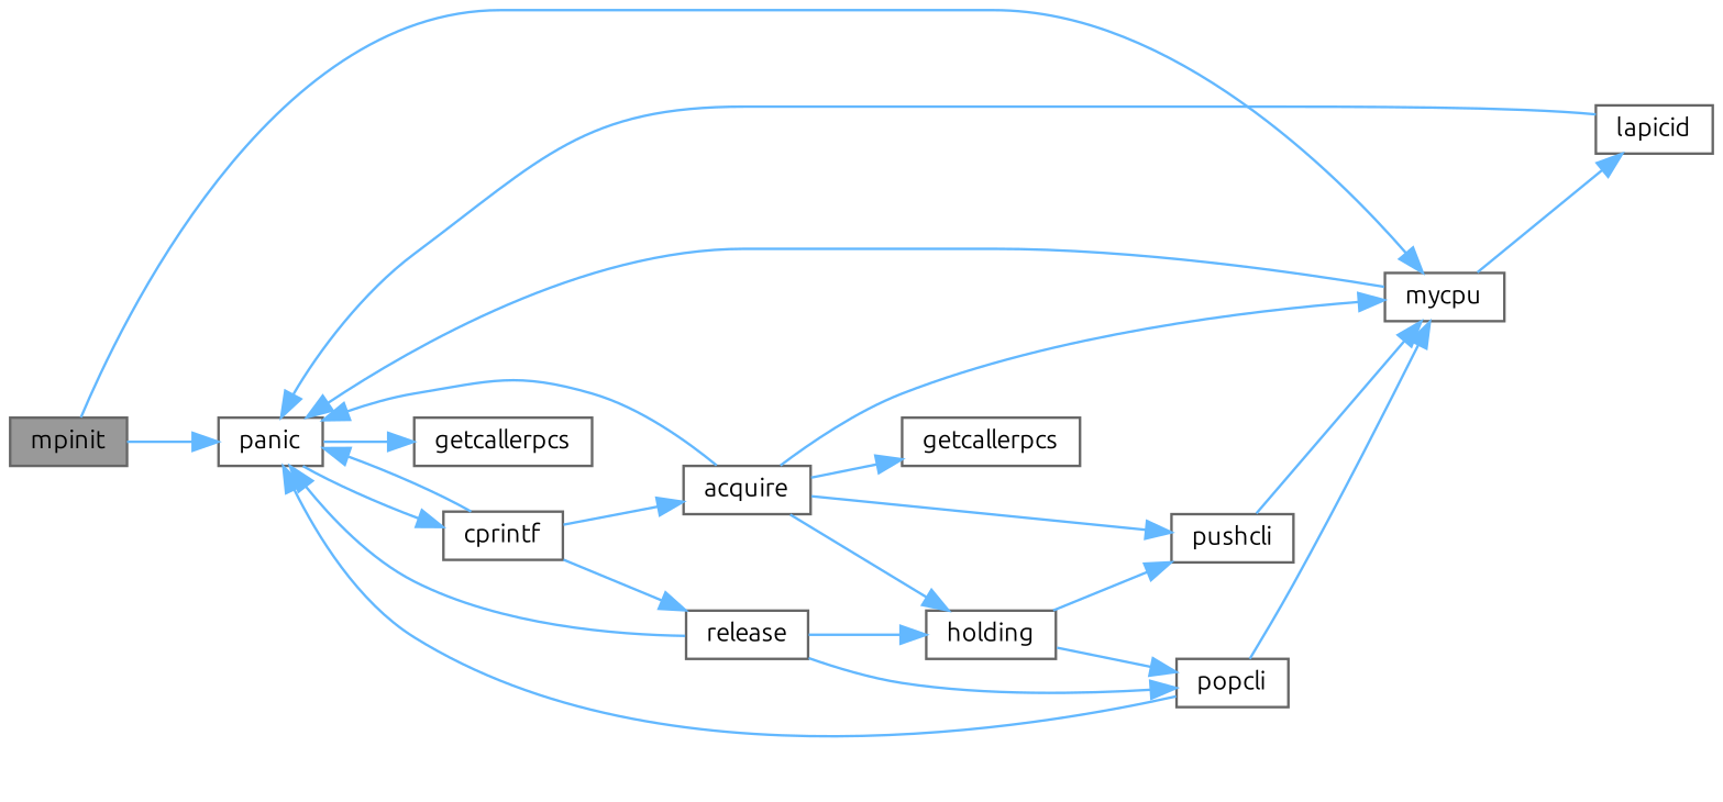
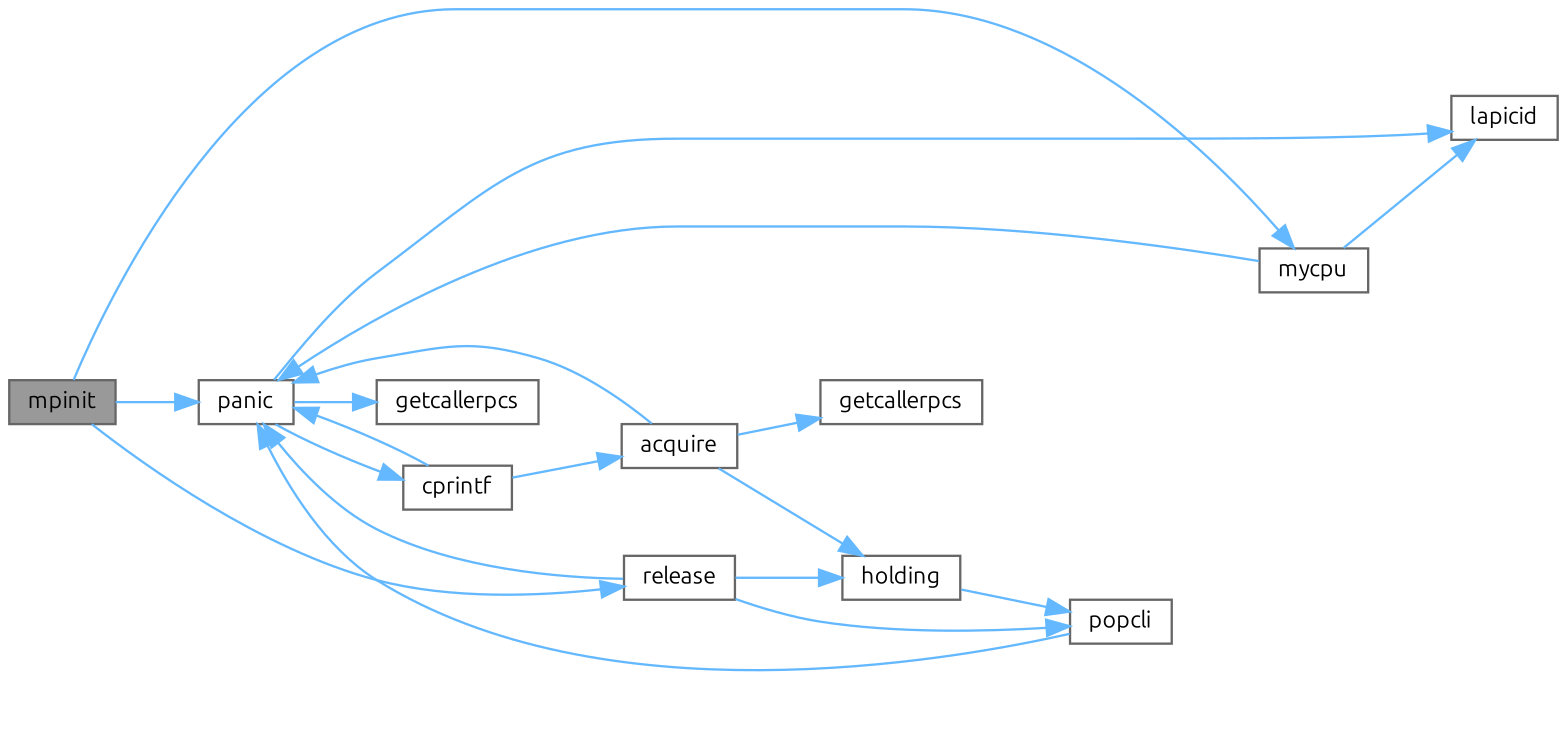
  digraph {
    fontname=Ubuntu
    rankdir=LR
    node [color=grey40 fillcolor=white fontname=Ubuntu fontsize=10 shape=box style=filled]
    edge [color=steelblue1 fontname=Ubuntu fontsize=10 labelfontname=Helvetica labelfontsize=10 style=solid]
    n1 [color=gray40 fillcolor=grey60 fontcolor=black height=0.2 label=mpinit width=0.4]
    n2 [height=0.2 label=panic width=0.4]
    n3 [height=0.2 label=mycpu width=0.4]
    n4 [height=0.2 label=cprintf width=0.4]
    n5 [height=0.2 label=lapicid width=0.4]
    n6 [height=0.2 label=getcallerpcs width=0.4]
    n7 [height=0.2 label=acquire width=0.4]
    n8 [height=0.2 label=release width=0.4]
    n9 [height=0.2 label=getcallerpcs width=0.4]
    n10 [height=0.2 label=holding width=0.4]
-   n11 [height=0.2 label=pushcli width=0.4]
    n12 [height=0.2 label=popcli width=0.4]
    n1 -> n2
    n1 -> n3
    n2 -> n4
-   n5 -> n2
+   n2 -> n5
    n2 -> n6
    n3 -> n2
    n3 -> n5
    n4 -> n2
    n4 -> n7
-   n4 -> n8
+   n1 -> n8
    n7 -> n2
-   n7 -> n3
    n7 -> n9
    n7 -> n10
-   n7 -> n11
    n8 -> n2
    n8 -> n10
    n8 -> n12
-   n10 -> n11
    n10 -> n12
-   n11 -> n3
    n12 -> n2
-   n12 -> n3
  }
